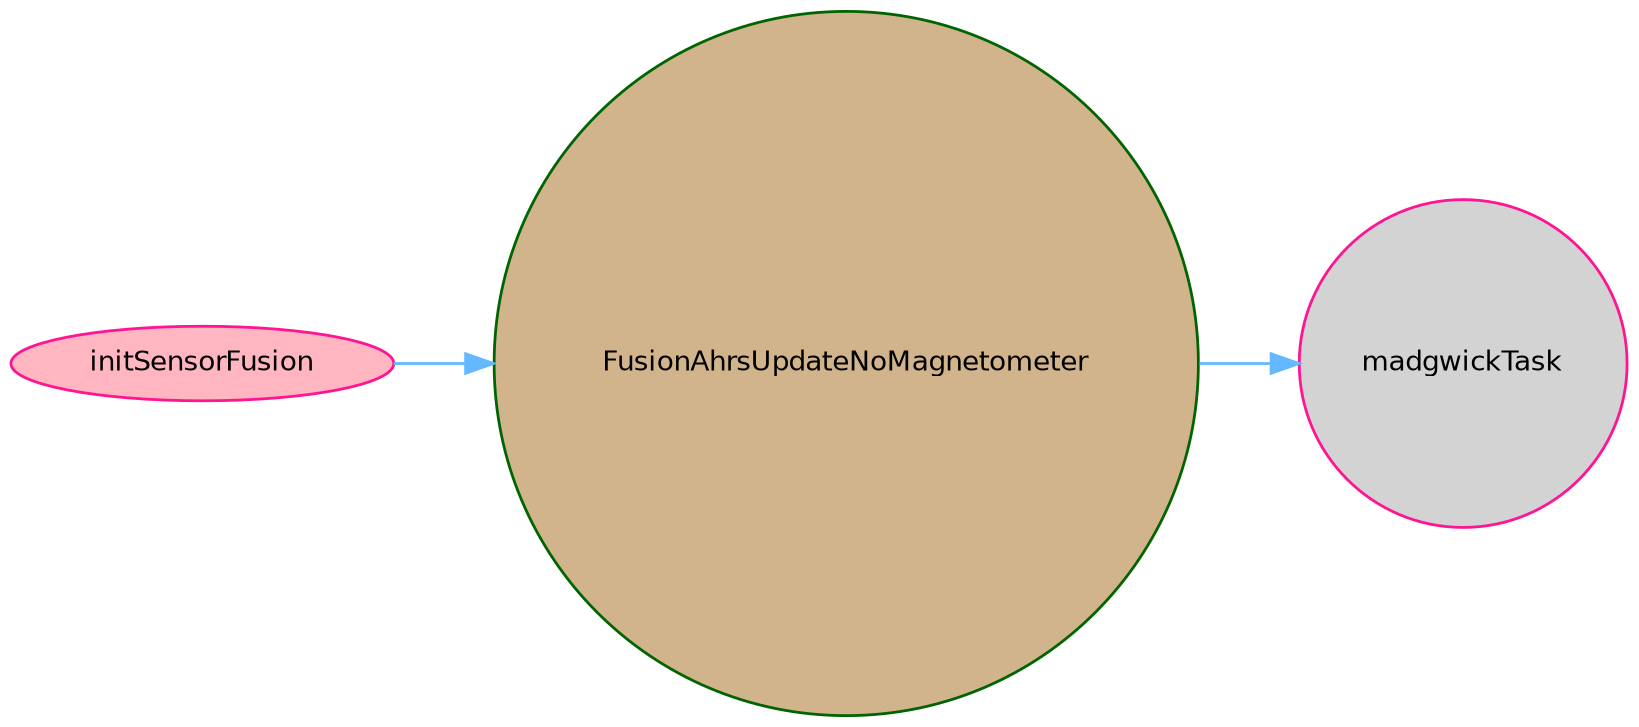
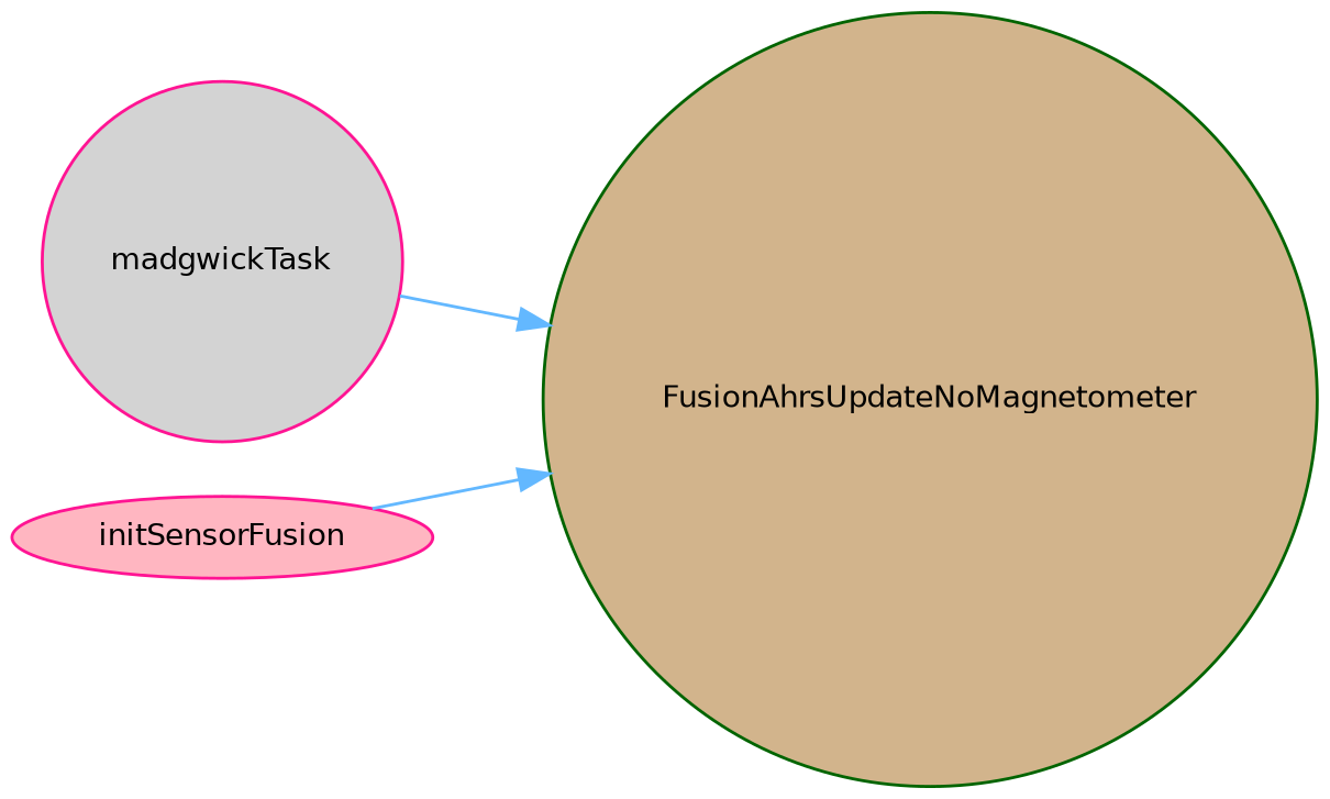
  digraph {
    rankdir=RL
    node [color=deeppink fontname=Helvetica fontsize=10 shape=circle style=filled]
    edge [color=steelblue1 dir=back fontname=Helvetica fontsize=10 labelfontname=Helvetica labelfontsize=10 style=solid]
    n1 [color=darkgreen fillcolor=tan fontcolor=black height=0.2 label=FusionAhrsUpdateNoMagnetometer width=0.4]
    n2 [fillcolor=lightgrey height=0.2 label=madgwickTask width=0.4]
    n3 [fillcolor=lightpink height=0.2 label=initSensorFusion shape=ellipse width=0.4]
-   n2 -> n1
+   n1 -> n2
    n1 -> n3
  }
